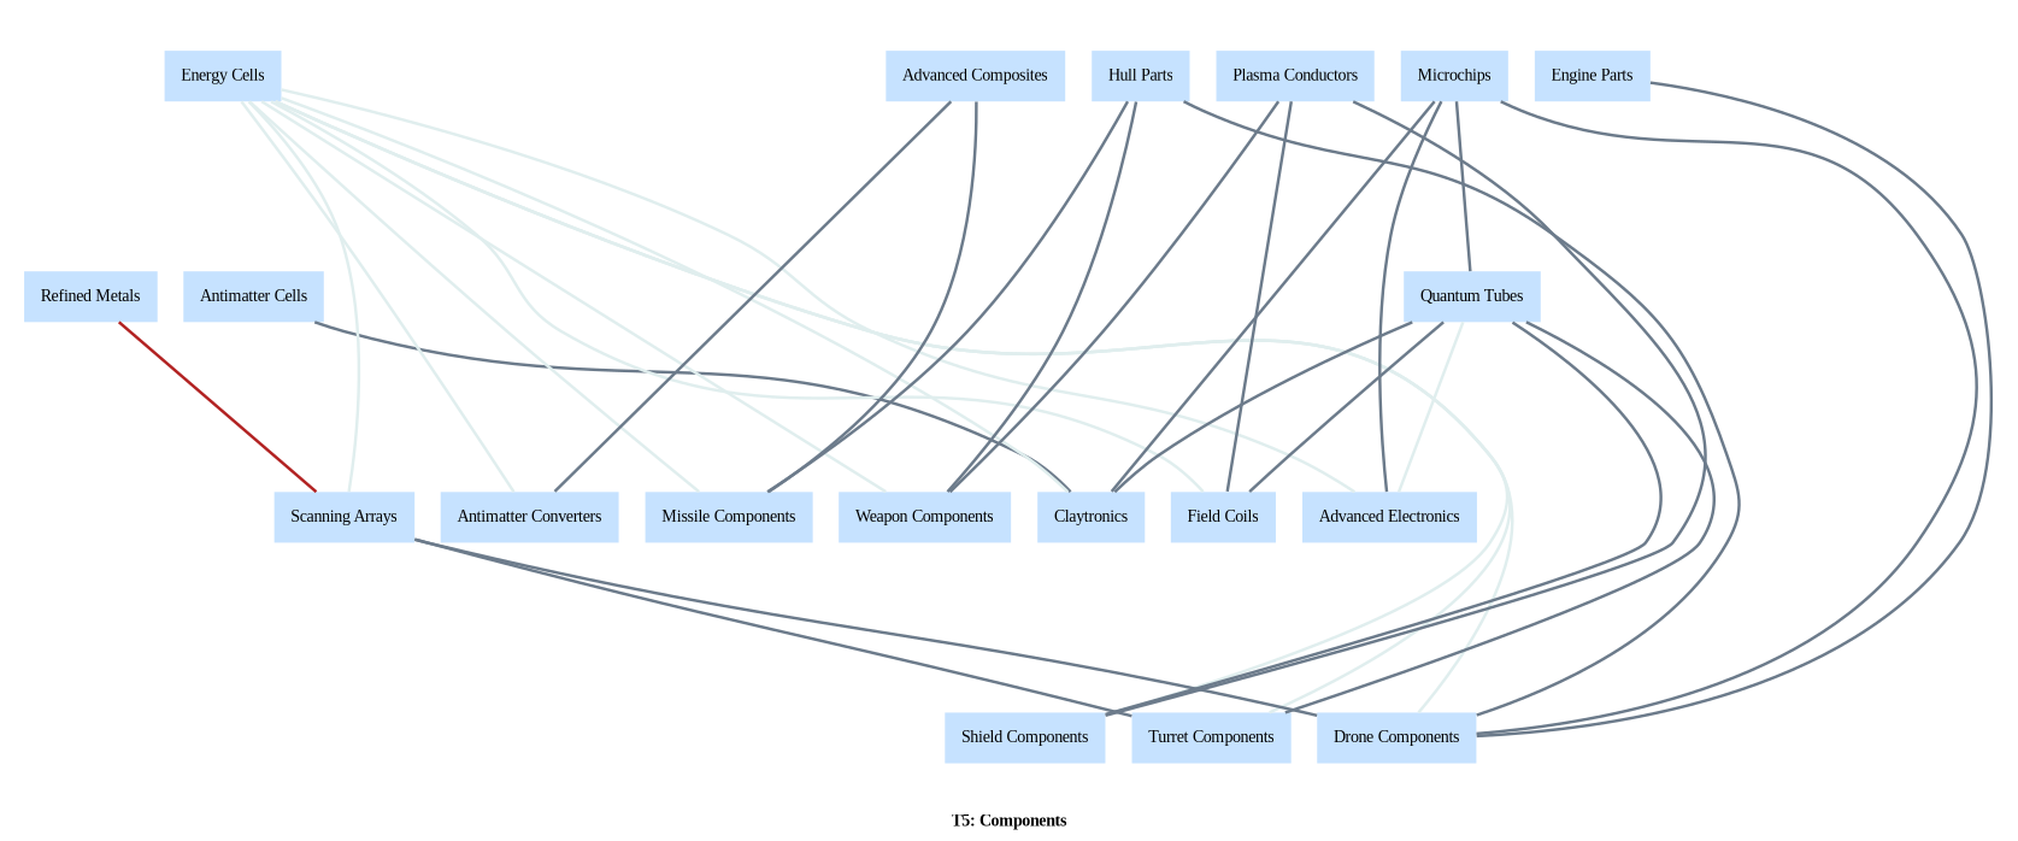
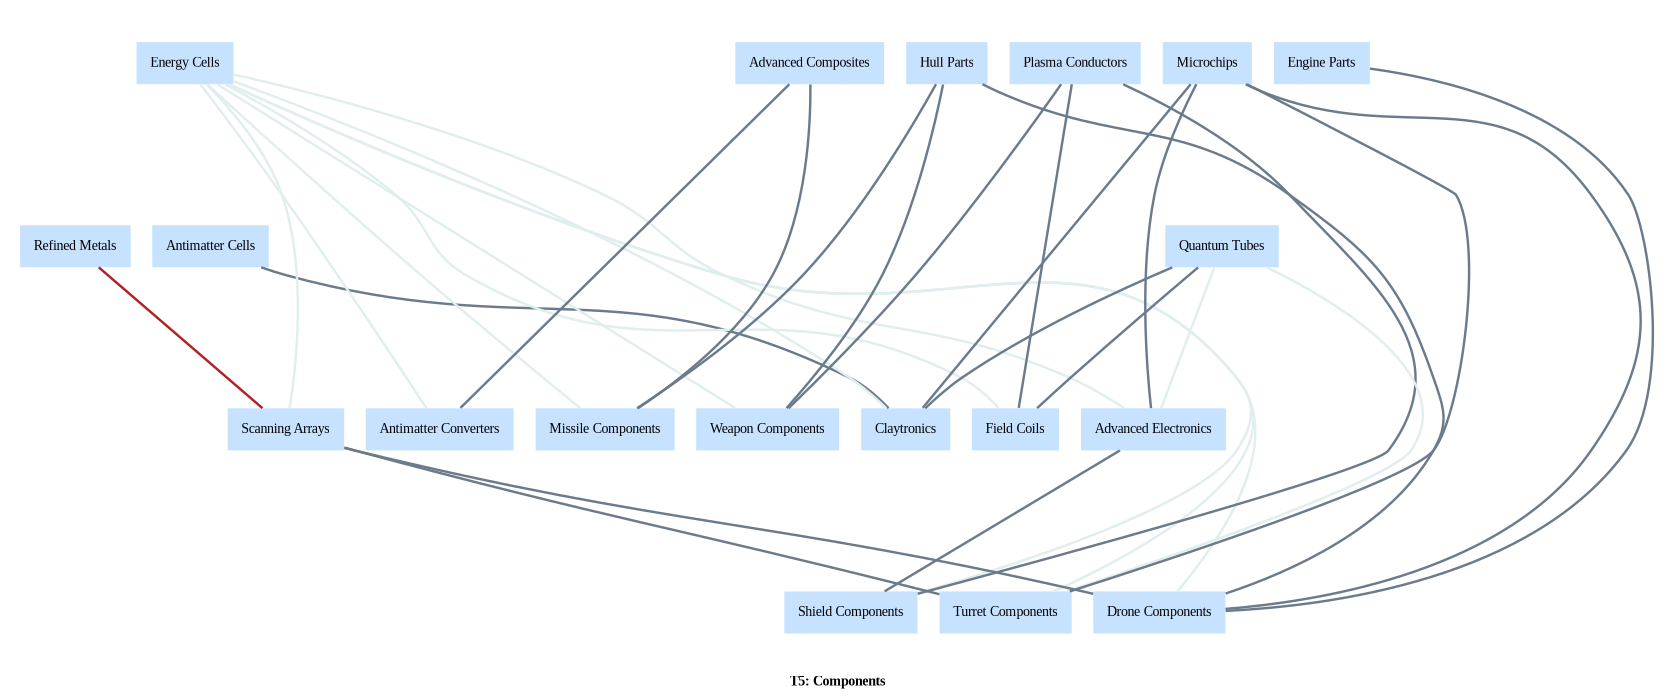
  graph {
    compound=true
    fontname="Liberation Serif"
    label=<<b>T5: Components</b>>
    nodesep=0.3
    ranksep=2
    node [color=slategray1 colour=lightsteelblue2 fontname="Liberation Serif" margin=0.2 penwidth=0 shape=box style=filled]
    edge [color=slategray4 constraint=true fontname="Liberation Serif" penwidth=2.5]
    "Refined Metals"
    "Antimatter Cells"
    "Energy Cells"
    "Plasma Conductors"
    "Quantum Tubes"
    "Advanced Composites"
    "Hull Parts"
    "Engine Parts"
    Microchips
    "Drone Components"
    "Turret Components"
    "Missile Components"
    "Field Coils"
    "Shield Components"
    "Antimatter Converters"
    "Weapon Components"
    "Scanning Arrays" [colour=orange1]
    Claytronics
    "Advanced Electronics"
    subgraph sub_1 {
      cluster=true
      label=Refined
      "Refined Metals"
      "Antimatter Cells"
    }
    subgraph sub_2 {
      cluster=true
      label=Harvested
      "Energy Cells"
    }
    subgraph sub_3 {
      cluster=true
      label=Advanced
      "Plasma Conductors"
      "Quantum Tubes"
      "Advanced Composites"
      "Hull Parts"
      "Engine Parts"
      Microchips
    }
    subgraph sub_4 {
      cluster=true
      label=Components
      "Drone Components"
      "Turret Components"
      "Missile Components"
      "Field Coils"
      "Shield Components"
      "Antimatter Converters"
      "Weapon Components"
      "Scanning Arrays"
      Claytronics
      "Advanced Electronics"
    }
    "Refined Metals" -- "Scanning Arrays" [color=firebrick]
    "Antimatter Cells" -- Claytronics
    "Energy Cells" -- "Drone Components" [color=azure2 constraint=false]
    "Energy Cells" -- "Turret Components" [color=azure2 constraint=false]
    "Energy Cells" -- "Missile Components" [color=azure2 constraint=false]
    "Energy Cells" -- "Field Coils" [color=azure2 constraint=false]
    "Energy Cells" -- "Shield Components" [color=azure2 constraint=false]
    "Energy Cells" -- "Antimatter Converters" [color=azure2 constraint=false]
    "Energy Cells" -- "Weapon Components" [color=azure2 constraint=false]
    "Energy Cells" -- "Scanning Arrays" [color=azure2 constraint=false]
    "Energy Cells" -- Claytronics [color=azure2 constraint=false]
    "Energy Cells" -- "Advanced Electronics" [color=azure2 constraint=false]
    "Plasma Conductors" -- "Field Coils"
    "Plasma Conductors" -- "Shield Components"
    "Plasma Conductors" -- "Weapon Components"
-   "Quantum Tubes" -- "Turret Components"
+   "Quantum Tubes" -- "Turret Components" [color=azure2]
    "Quantum Tubes" -- "Field Coils"
-   "Quantum Tubes" -- "Shield Components"
+   "Advanced Electronics" -- "Shield Components"
    "Quantum Tubes" -- Claytronics
    "Quantum Tubes" -- "Advanced Electronics" [color=azure2]
    "Advanced Composites" -- "Missile Components"
    "Advanced Composites" -- "Antimatter Converters"
    "Hull Parts" -- "Drone Components"
    "Hull Parts" -- "Missile Components"
    "Hull Parts" -- "Weapon Components"
    "Engine Parts" -- "Drone Components"
    Microchips -- "Drone Components"
-   Microchips -- "Quantum Tubes"
+   Microchips -- "Turret Components"
    Microchips -- Claytronics
    Microchips -- "Advanced Electronics"
    "Scanning Arrays" -- "Drone Components"
    "Scanning Arrays" -- "Turret Components"
  }
